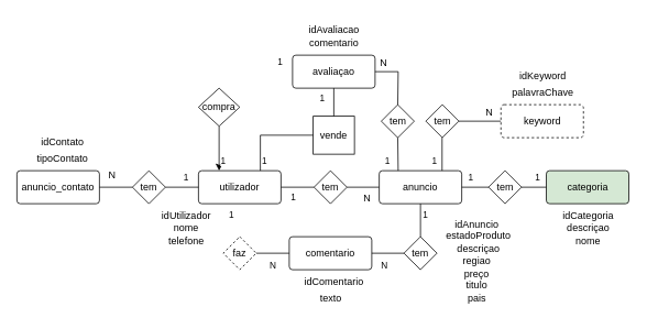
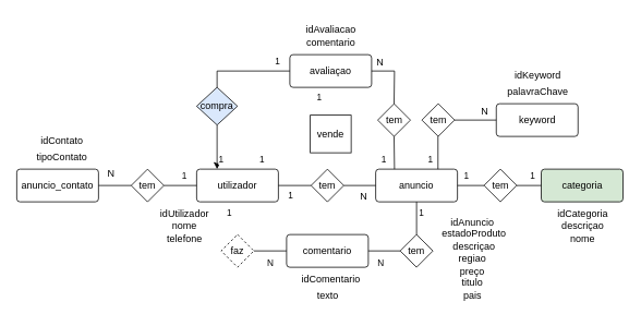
  <mxCell id="0" />
  <mxCell id="1" parent="0" />
  <mxCell id="2" value="&lt;font style=&quot;vertical-align: inherit;&quot;&gt;&lt;font style=&quot;vertical-align: inherit;&quot;&gt;&lt;font style=&quot;vertical-align: inherit;&quot;&gt;&lt;font style=&quot;vertical-align: inherit;&quot;&gt;utilizador&lt;/font&gt;&lt;/font&gt;&lt;/font&gt;&lt;/font&gt;" style="rounded=1;arcSize=10;whiteSpace=wrap;html=1;align=center;" parent="1" vertex="1"><mxGeometry x="240" y="206" width="100" height="40" as="geometry" /></mxCell>
  <mxCell id="3" value="&lt;font style=&quot;vertical-align: inherit;&quot;&gt;&lt;font style=&quot;vertical-align: inherit;&quot;&gt;&lt;font style=&quot;vertical-align: inherit;&quot;&gt;&lt;font style=&quot;vertical-align: inherit;&quot;&gt;&lt;font style=&quot;vertical-align: inherit;&quot;&gt;&lt;font style=&quot;vertical-align: inherit;&quot;&gt;anuncio&lt;/font&gt;&lt;/font&gt;&lt;/font&gt;&lt;/font&gt;&lt;/font&gt;&lt;/font&gt;" style="rounded=1;arcSize=10;whiteSpace=wrap;html=1;align=center;" parent="1" vertex="1"><mxGeometry x="459" y="206" width="100" height="40" as="geometry" /></mxCell>
  <mxCell id="4" value="&lt;font style=&quot;vertical-align: inherit;&quot;&gt;&lt;font style=&quot;vertical-align: inherit;&quot;&gt;anuncio_contato&lt;/font&gt;&lt;/font&gt;" style="rounded=1;arcSize=10;whiteSpace=wrap;html=1;align=center;" parent="1" vertex="1"><mxGeometry x="20" y="206" width="100" height="40" as="geometry" /></mxCell>
  <mxCell id="5" value="&lt;font style=&quot;vertical-align: inherit;&quot;&gt;&lt;font style=&quot;vertical-align: inherit;&quot;&gt;&lt;font style=&quot;vertical-align: inherit;&quot;&gt;&lt;font style=&quot;vertical-align: inherit;&quot;&gt;idUtilizador&lt;/font&gt;&lt;/font&gt;&lt;/font&gt;&lt;/font&gt;" style="text;html=1;align=center;verticalAlign=middle;resizable=0;points=[];autosize=1;strokeColor=none;fillColor=none;fontSize=12;" parent="1" vertex="1"><mxGeometry x="185" y="246" width="80" height="30" as="geometry" /></mxCell>
  <mxCell id="6" value="&lt;font style=&quot;vertical-align: inherit;&quot;&gt;&lt;font style=&quot;vertical-align: inherit;&quot;&gt;&lt;font style=&quot;vertical-align: inherit;&quot;&gt;&lt;font style=&quot;vertical-align: inherit;&quot;&gt;&lt;font style=&quot;vertical-align: inherit;&quot;&gt;&lt;font style=&quot;vertical-align: inherit;&quot;&gt;telefone&lt;/font&gt;&lt;/font&gt;&lt;/font&gt;&lt;/font&gt;&lt;/font&gt;&lt;/font&gt;" style="text;html=1;align=center;verticalAlign=middle;resizable=0;points=[];autosize=1;strokeColor=none;fillColor=none;fontSize=12;" parent="1" vertex="1"><mxGeometry x="190" y="276" width="70" height="30" as="geometry" /></mxCell>
  <mxCell id="7" value="&lt;font style=&quot;vertical-align: inherit;&quot;&gt;&lt;font style=&quot;vertical-align: inherit;&quot;&gt;&lt;font style=&quot;vertical-align: inherit;&quot;&gt;&lt;font style=&quot;vertical-align: inherit;&quot;&gt;&lt;font style=&quot;vertical-align: inherit;&quot;&gt;&lt;font style=&quot;vertical-align: inherit;&quot;&gt;&lt;font style=&quot;vertical-align: inherit;&quot;&gt;&lt;font style=&quot;vertical-align: inherit;&quot;&gt;nome&lt;/font&gt;&lt;/font&gt;&lt;/font&gt;&lt;/font&gt;&lt;/font&gt;&lt;/font&gt;&lt;/font&gt;&lt;/font&gt;" style="text;html=1;align=center;verticalAlign=middle;resizable=0;points=[];autosize=1;strokeColor=none;fillColor=none;fontSize=12;" parent="1" vertex="1"><mxGeometry x="200" y="261" width="50" height="30" as="geometry" /></mxCell>
  <mxCell id="8" value="1" style="edgeLabel;html=1;align=center;verticalAlign=middle;resizable=0;points=[];" parent="1" vertex="1" connectable="0"><mxGeometry x="489" y="196.002" as="geometry"><mxPoint x="-21" y="-3" as="offset" /></mxGeometry></mxCell>
  <mxCell id="9" value="tem" style="rhombus;whiteSpace=wrap;html=1;" parent="1" vertex="1"><mxGeometry x="160" y="206" width="40" height="40" as="geometry" /></mxCell>
  <mxCell id="10" value="" style="endArrow=none;html=1;rounded=0;exitX=0;exitY=0.5;exitDx=0;exitDy=0;" parent="1" source="9" edge="1" target="4"><mxGeometry width="50" height="50" relative="1" as="geometry"><mxPoint x="499.5" y="366" as="sourcePoint" /><mxPoint x="500.5" y="406" as="targetPoint" /></mxGeometry></mxCell>
  <mxCell id="11" value="tem" style="rhombus;whiteSpace=wrap;html=1;" parent="1" vertex="1"><mxGeometry x="380" y="206" width="40" height="40" as="geometry" /></mxCell>
  <mxCell id="12" value="" style="endArrow=none;html=1;rounded=0;entryX=1;entryY=0.5;entryDx=0;entryDy=0;exitX=0;exitY=0.5;exitDx=0;exitDy=0;" parent="1" source="11" target="2" edge="1"><mxGeometry width="50" height="50" relative="1" as="geometry"><mxPoint x="370" y="246" as="sourcePoint" /><mxPoint x="500.23" y="296" as="targetPoint" /></mxGeometry></mxCell>
  <mxCell id="13" value="" style="endArrow=none;html=1;rounded=0;exitX=1;exitY=0.5;exitDx=0;exitDy=0;entryX=0;entryY=0.5;entryDx=0;entryDy=0;" parent="1" source="11" target="3" edge="1"><mxGeometry width="50" height="50" relative="1" as="geometry"><mxPoint x="530" y="256" as="sourcePoint" /><mxPoint x="530.5" y="296" as="targetPoint" /></mxGeometry></mxCell>
  <mxCell id="14" value="&lt;font style=&quot;vertical-align: inherit;&quot;&gt;&lt;font style=&quot;vertical-align: inherit;&quot;&gt;&lt;font style=&quot;vertical-align: inherit;&quot;&gt;&lt;font style=&quot;vertical-align: inherit;&quot;&gt;comentario&lt;/font&gt;&lt;/font&gt;&lt;/font&gt;&lt;/font&gt;" style="rounded=1;arcSize=10;whiteSpace=wrap;html=1;align=center;" vertex="1" parent="1"><mxGeometry x="350" y="286" width="100" height="40" as="geometry" /></mxCell>
  <mxCell id="15" value="" style="endArrow=none;html=1;rounded=0;exitX=0;exitY=0.5;exitDx=0;exitDy=0;entryX=1;entryY=0.5;entryDx=0;entryDy=0;" edge="1" parent="1" source="2" target="9"><mxGeometry width="50" height="50" relative="1" as="geometry"><mxPoint x="278.5" y="296" as="sourcePoint" /><mxPoint x="489" y="316" as="targetPoint" /></mxGeometry></mxCell>
  <mxCell id="16" value="tem" style="rhombus;whiteSpace=wrap;html=1;" vertex="1" parent="1"><mxGeometry x="489" y="286" width="40" height="40" as="geometry" /></mxCell>
  <mxCell id="17" value="" style="endArrow=none;html=1;rounded=0;exitX=0;exitY=0.5;exitDx=0;exitDy=0;entryX=1;entryY=0.5;entryDx=0;entryDy=0;" edge="1" parent="1" source="16" target="14"><mxGeometry width="50" height="50" relative="1" as="geometry"><mxPoint x="475.5" y="371" as="sourcePoint" /><mxPoint x="456.5" y="371" as="targetPoint" /></mxGeometry></mxCell>
  <mxCell id="18" value="" style="endArrow=none;html=1;rounded=0;exitX=0.5;exitY=0;exitDx=0;exitDy=0;entryX=0.5;entryY=1;entryDx=0;entryDy=0;" edge="1" parent="1" source="16" target="3"><mxGeometry width="50" height="50" relative="1" as="geometry"><mxPoint x="635.5" y="381" as="sourcePoint" /><mxPoint x="566.5" y="351" as="targetPoint" /></mxGeometry></mxCell>
  <mxCell id="19" value="N" style="text;html=1;align=center;verticalAlign=middle;resizable=0;points=[];autosize=1;strokeColor=none;fillColor=none;" vertex="1" parent="1"><mxGeometry x="429" y="225" width="30" height="30" as="geometry" /></mxCell>
  <mxCell id="20" value="1" style="edgeLabel;html=1;align=center;verticalAlign=middle;resizable=0;points=[];" vertex="1" connectable="0" parent="1"><mxGeometry x="375" y="240.002" as="geometry"><mxPoint x="-21" y="-3" as="offset" /></mxGeometry></mxCell>
  <mxCell id="21" value="N" style="text;html=1;align=center;verticalAlign=middle;resizable=0;points=[];autosize=1;strokeColor=none;fillColor=none;" vertex="1" parent="1"><mxGeometry x="120" y="196" width="30" height="30" as="geometry" /></mxCell>
  <mxCell id="22" value="1" style="edgeLabel;html=1;align=center;verticalAlign=middle;resizable=0;points=[];" vertex="1" connectable="0" parent="1"><mxGeometry x="245" y="216.002" as="geometry"><mxPoint x="-21" y="-3" as="offset" /></mxGeometry></mxCell>
  <mxCell id="23" value="N" style="text;html=1;align=center;verticalAlign=middle;resizable=0;points=[];autosize=1;strokeColor=none;fillColor=none;fontSize=11;" vertex="1" parent="1"><mxGeometry x="450" y="306" width="30" height="30" as="geometry" /></mxCell>
  <mxCell id="24" value="1" style="edgeLabel;html=1;align=center;verticalAlign=middle;resizable=0;points=[];" vertex="1" connectable="0" parent="1"><mxGeometry x="535.5" y="261.002" as="geometry"><mxPoint x="-21" y="-3" as="offset" /></mxGeometry></mxCell>
  <mxCell id="25" value="&lt;font style=&quot;vertical-align: inherit;&quot;&gt;&lt;font style=&quot;vertical-align: inherit;&quot;&gt;&lt;font style=&quot;vertical-align: inherit;&quot;&gt;&lt;font style=&quot;vertical-align: inherit;&quot;&gt;idAnuncio&lt;/font&gt;&lt;/font&gt;&lt;/font&gt;&lt;/font&gt;" style="text;html=1;align=center;verticalAlign=middle;resizable=0;points=[];autosize=1;strokeColor=none;fillColor=none;fontSize=12;" vertex="1" parent="1"><mxGeometry x="536.5" y="256" width="80" height="30" as="geometry" /></mxCell>
  <mxCell id="26" value="&lt;font style=&quot;vertical-align: inherit;&quot;&gt;&lt;font style=&quot;vertical-align: inherit;&quot;&gt;&lt;font style=&quot;vertical-align: inherit;&quot;&gt;&lt;font style=&quot;vertical-align: inherit;&quot;&gt;titulo&lt;/font&gt;&lt;/font&gt;&lt;/font&gt;&lt;/font&gt;" style="text;html=1;align=center;verticalAlign=middle;resizable=0;points=[];autosize=1;strokeColor=none;fillColor=none;fontSize=12;" vertex="1" parent="1"><mxGeometry x="551.5" y="330" width="50" height="30" as="geometry" /></mxCell>
  <mxCell id="27" value="&lt;font style=&quot;vertical-align: inherit;&quot;&gt;&lt;font style=&quot;vertical-align: inherit;&quot;&gt;&lt;font style=&quot;vertical-align: inherit;&quot;&gt;&lt;font style=&quot;vertical-align: inherit;&quot;&gt;descriçao&lt;/font&gt;&lt;/font&gt;&lt;/font&gt;&lt;/font&gt;" style="text;html=1;align=center;verticalAlign=middle;resizable=0;points=[];autosize=1;strokeColor=none;fillColor=none;fontSize=12;" vertex="1" parent="1"><mxGeometry x="544" y="286" width="70" height="30" as="geometry" /></mxCell>
  <mxCell id="28" value="&lt;font style=&quot;vertical-align: inherit;&quot;&gt;&lt;font style=&quot;vertical-align: inherit;&quot;&gt;&lt;font style=&quot;vertical-align: inherit;&quot;&gt;&lt;font style=&quot;vertical-align: inherit;&quot;&gt;preço&lt;/font&gt;&lt;/font&gt;&lt;/font&gt;&lt;/font&gt;" style="text;html=1;align=center;verticalAlign=middle;resizable=0;points=[];autosize=1;strokeColor=none;fillColor=none;fontSize=12;" vertex="1" parent="1"><mxGeometry x="551.5" y="316" width="50" height="30" as="geometry" /></mxCell>
  <mxCell id="29" value="&lt;font style=&quot;vertical-align: inherit;&quot;&gt;&lt;font style=&quot;vertical-align: inherit;&quot;&gt;&lt;font style=&quot;vertical-align: inherit;&quot;&gt;&lt;font style=&quot;vertical-align: inherit;&quot;&gt;estadoProduto&lt;/font&gt;&lt;/font&gt;&lt;/font&gt;&lt;/font&gt;" style="text;html=1;align=center;verticalAlign=middle;resizable=0;points=[];autosize=1;strokeColor=none;fillColor=none;fontSize=12;" vertex="1" parent="1"><mxGeometry x="529" y="270" width="100" height="30" as="geometry" /></mxCell>
  <mxCell id="30" value="&lt;font style=&quot;vertical-align: inherit;&quot;&gt;&lt;font style=&quot;vertical-align: inherit;&quot;&gt;&lt;font style=&quot;vertical-align: inherit;&quot;&gt;&lt;font style=&quot;vertical-align: inherit;&quot;&gt;pais&lt;/font&gt;&lt;/font&gt;&lt;/font&gt;&lt;/font&gt;" style="text;html=1;align=center;verticalAlign=middle;resizable=0;points=[];autosize=1;strokeColor=none;fillColor=none;fontSize=12;" vertex="1" parent="1"><mxGeometry x="551.5" y="346" width="50" height="30" as="geometry" /></mxCell>
  <mxCell id="31" value="&lt;font style=&quot;vertical-align: inherit;&quot;&gt;&lt;font style=&quot;vertical-align: inherit;&quot;&gt;&lt;font style=&quot;vertical-align: inherit;&quot;&gt;&lt;font style=&quot;vertical-align: inherit;&quot;&gt;regiao&lt;/font&gt;&lt;/font&gt;&lt;/font&gt;&lt;/font&gt;" style="text;html=1;align=center;verticalAlign=middle;resizable=0;points=[];autosize=1;strokeColor=none;fillColor=none;fontSize=12;" vertex="1" parent="1"><mxGeometry x="546.5" y="300" width="60" height="30" as="geometry" /></mxCell>
  <mxCell id="32" value="&lt;font style=&quot;vertical-align: inherit;&quot;&gt;&lt;font style=&quot;vertical-align: inherit;&quot;&gt;&lt;font style=&quot;vertical-align: inherit;&quot;&gt;&lt;font style=&quot;vertical-align: inherit;&quot;&gt;avaliaçao&lt;/font&gt;&lt;/font&gt;&lt;/font&gt;&lt;/font&gt;" style="rounded=1;arcSize=10;whiteSpace=wrap;html=1;align=center;" vertex="1" parent="1"><mxGeometry x="354" y="66" width="100" height="40" as="geometry" /></mxCell>
- <mxCell id="33" value="&lt;font style=&quot;vertical-align: inherit;&quot;&gt;&lt;font style=&quot;vertical-align: inherit;&quot;&gt;&lt;font style=&quot;vertical-align: inherit;&quot;&gt;&lt;font style=&quot;vertical-align: inherit;&quot;&gt;&lt;font style=&quot;vertical-align: inherit;&quot;&gt;&lt;font style=&quot;vertical-align: inherit;&quot;&gt;keyword&lt;/font&gt;&lt;/font&gt;&lt;/font&gt;&lt;/font&gt;&lt;/font&gt;&lt;/font&gt;" style="rounded=1;arcSize=10;whiteSpace=wrap;html=1;align=center;dashed=1;" vertex="1" parent="1"><mxGeometry x="606.5" y="126" width="100" height="40" as="geometry" /></mxCell>
+ <mxCell id="33" value="&lt;font style=&quot;vertical-align: inherit;&quot;&gt;&lt;font style=&quot;vertical-align: inherit;&quot;&gt;&lt;font style=&quot;vertical-align: inherit;&quot;&gt;&lt;font style=&quot;vertical-align: inherit;&quot;&gt;&lt;font style=&quot;vertical-align: inherit;&quot;&gt;&lt;font style=&quot;vertical-align: inherit;&quot;&gt;keyword&lt;/font&gt;&lt;/font&gt;&lt;/font&gt;&lt;/font&gt;&lt;/font&gt;&lt;/font&gt;" style="rounded=1;arcSize=10;whiteSpace=wrap;html=1;align=center;" vertex="1" parent="1"><mxGeometry x="606.5" y="126" width="100" height="40" as="geometry" /></mxCell>
  <mxCell id="34" value="tem" style="rhombus;whiteSpace=wrap;html=1;" vertex="1" parent="1"><mxGeometry x="515.5" y="126" width="40" height="40" as="geometry" /></mxCell>
  <mxCell id="35" value="N" style="text;html=1;align=center;verticalAlign=middle;resizable=0;points=[];autosize=1;strokeColor=none;fillColor=none;" vertex="1" parent="1"><mxGeometry x="449" y="60" width="30" height="30" as="geometry" /></mxCell>
  <mxCell id="36" value="tem" style="rhombus;whiteSpace=wrap;html=1;" vertex="1" parent="1"><mxGeometry x="461.5" y="126" width="40" height="40" as="geometry" /></mxCell>
  <mxCell id="37" value="" style="endArrow=none;html=1;rounded=0;exitX=0.5;exitY=1;exitDx=0;exitDy=0;entryX=0.75;entryY=0;entryDx=0;entryDy=0;" edge="1" parent="1" source="36"><mxGeometry width="50" height="50" relative="1" as="geometry"><mxPoint x="481" y="166" as="sourcePoint" /><mxPoint x="482" y="206" as="targetPoint" /></mxGeometry></mxCell>
  <mxCell id="38" value="N" style="text;html=1;align=center;verticalAlign=middle;resizable=0;points=[];autosize=1;strokeColor=none;fillColor=none;" vertex="1" parent="1"><mxGeometry x="576.5" y="120" width="30" height="30" as="geometry" /></mxCell>
  <mxCell id="39" value="1" style="edgeLabel;html=1;align=center;verticalAlign=middle;resizable=0;points=[];" vertex="1" connectable="0" parent="1"><mxGeometry x="671.5" y="216.002" as="geometry"><mxPoint x="-21" y="-3" as="offset" /></mxGeometry></mxCell>
  <mxCell id="40" value="&lt;font style=&quot;vertical-align: inherit;&quot;&gt;&lt;font style=&quot;vertical-align: inherit;&quot;&gt;&lt;font style=&quot;vertical-align: inherit;&quot;&gt;&lt;font style=&quot;vertical-align: inherit;&quot;&gt;idContato&lt;/font&gt;&lt;/font&gt;&lt;/font&gt;&lt;/font&gt;" style="text;html=1;align=center;verticalAlign=middle;resizable=0;points=[];autosize=1;strokeColor=none;fillColor=none;fontSize=12;" vertex="1" parent="1"><mxGeometry x="40" y="156" width="70" height="30" as="geometry" /></mxCell>
  <mxCell id="41" value="&lt;font style=&quot;vertical-align: inherit;&quot;&gt;&lt;font style=&quot;vertical-align: inherit;&quot;&gt;&lt;font style=&quot;vertical-align: inherit;&quot;&gt;&lt;font style=&quot;vertical-align: inherit;&quot;&gt;tipoContato&lt;/font&gt;&lt;/font&gt;&lt;/font&gt;&lt;/font&gt;" style="text;html=1;align=center;verticalAlign=middle;resizable=0;points=[];autosize=1;strokeColor=none;fillColor=none;fontSize=12;" vertex="1" parent="1"><mxGeometry x="35" y="176" width="80" height="30" as="geometry" /></mxCell>
  <mxCell id="42" value="faz" style="rhombus;whiteSpace=wrap;html=1;dashed=1;" vertex="1" parent="1"><mxGeometry x="270" y="286" width="40" height="40" as="geometry" /></mxCell>
  <mxCell id="43" value="" style="endArrow=none;html=1;rounded=0;exitX=0;exitY=0.5;exitDx=0;exitDy=0;entryX=1;entryY=0.5;entryDx=0;entryDy=0;" edge="1" parent="1" source="14" target="42"><mxGeometry width="50" height="50" relative="1" as="geometry"><mxPoint x="340" y="320.76" as="sourcePoint" /><mxPoint x="301" y="320.76" as="targetPoint" /></mxGeometry></mxCell>
  <mxCell id="44" value="N" style="text;html=1;align=center;verticalAlign=middle;resizable=0;points=[];autosize=1;strokeColor=none;fillColor=none;fontSize=11;" vertex="1" parent="1"><mxGeometry x="315" y="306" width="30" height="30" as="geometry" /></mxCell>
  <mxCell id="45" value="1" style="edgeLabel;html=1;align=center;verticalAlign=middle;resizable=0;points=[];" vertex="1" connectable="0" parent="1"><mxGeometry x="300" y="261.002" as="geometry"><mxPoint x="-21" y="-3" as="offset" /></mxGeometry></mxCell>
  <mxCell id="46" value="idComentario" style="text;align=center;verticalAlign=middle;resizable=0;points=[];autosize=1;strokeColor=none;fillColor=none;fontSize=12;html=1;" vertex="1" parent="1"><mxGeometry x="359" y="326" width="90" height="30" as="geometry" /></mxCell>
  <mxCell id="47" value="&lt;font style=&quot;vertical-align: inherit;&quot;&gt;&lt;font style=&quot;vertical-align: inherit;&quot;&gt;&lt;font style=&quot;vertical-align: inherit;&quot;&gt;&lt;font style=&quot;vertical-align: inherit;&quot;&gt;texto&lt;/font&gt;&lt;/font&gt;&lt;/font&gt;&lt;/font&gt;" style="text;html=1;align=center;verticalAlign=middle;resizable=0;points=[];autosize=1;strokeColor=none;fillColor=none;fontSize=12;" vertex="1" parent="1"><mxGeometry x="375" y="346" width="50" height="30" as="geometry" /></mxCell>
  <mxCell id="48" value="&lt;font style=&quot;vertical-align: inherit;&quot;&gt;&lt;font style=&quot;vertical-align: inherit;&quot;&gt;&lt;font style=&quot;vertical-align: inherit;&quot;&gt;&lt;font style=&quot;vertical-align: inherit;&quot;&gt;idKeyword&lt;/font&gt;&lt;/font&gt;&lt;/font&gt;&lt;/font&gt;" style="text;html=1;align=center;verticalAlign=middle;resizable=0;points=[];autosize=1;strokeColor=none;fillColor=none;fontSize=12;" vertex="1" parent="1"><mxGeometry x="616.5" y="76" width="80" height="30" as="geometry" /></mxCell>
  <mxCell id="49" value="&lt;font style=&quot;vertical-align: inherit;&quot;&gt;&lt;font style=&quot;vertical-align: inherit;&quot;&gt;&lt;font style=&quot;vertical-align: inherit;&quot;&gt;&lt;font style=&quot;vertical-align: inherit;&quot;&gt;palavraChave&lt;/font&gt;&lt;/font&gt;&lt;/font&gt;&lt;/font&gt;" style="text;html=1;align=center;verticalAlign=middle;resizable=0;points=[];autosize=1;strokeColor=none;fillColor=none;fontSize=12;" vertex="1" parent="1"><mxGeometry x="606.5" y="96" width="100" height="30" as="geometry" /></mxCell>
  <mxCell id="50" value="&lt;font style=&quot;vertical-align: inherit;&quot;&gt;&lt;font style=&quot;vertical-align: inherit;&quot;&gt;&lt;font style=&quot;vertical-align: inherit;&quot;&gt;&lt;font style=&quot;vertical-align: inherit;&quot;&gt;categoria&lt;/font&gt;&lt;/font&gt;&lt;/font&gt;&lt;/font&gt;" style="rounded=1;arcSize=10;whiteSpace=wrap;html=1;align=center;fillColor=#d5e8d4;" vertex="1" parent="1"><mxGeometry x="661.5" y="206" width="100" height="40" as="geometry" /></mxCell>
  <mxCell id="51" value="tem" style="rhombus;whiteSpace=wrap;html=1;" vertex="1" parent="1"><mxGeometry x="591.5" y="206" width="40" height="40" as="geometry" /></mxCell>
  <mxCell id="52" value="" style="endArrow=none;html=1;rounded=0;exitX=0;exitY=0.5;exitDx=0;exitDy=0;entryX=1;entryY=0.5;entryDx=0;entryDy=0;" edge="1" parent="1" source="50" target="51"><mxGeometry width="50" height="50" relative="1" as="geometry"><mxPoint x="675.5" y="226" as="sourcePoint" /><mxPoint x="924.5" y="316" as="targetPoint" /></mxGeometry></mxCell>
  <mxCell id="53" value="" style="endArrow=none;html=1;rounded=0;exitX=0;exitY=0.5;exitDx=0;exitDy=0;entryX=1;entryY=0.5;entryDx=0;entryDy=0;" edge="1" parent="1" source="51" target="3"><mxGeometry width="50" height="50" relative="1" as="geometry"><mxPoint x="629.5" y="261" as="sourcePoint" /><mxPoint x="590" y="261" as="targetPoint" /></mxGeometry></mxCell>
  <mxCell id="54" value="&lt;font style=&quot;vertical-align: inherit;&quot;&gt;&lt;font style=&quot;vertical-align: inherit;&quot;&gt;&lt;font style=&quot;vertical-align: inherit;&quot;&gt;&lt;font style=&quot;vertical-align: inherit;&quot;&gt;idCategoria&lt;/font&gt;&lt;/font&gt;&lt;/font&gt;&lt;/font&gt;" style="text;html=1;align=center;verticalAlign=middle;resizable=0;points=[];autosize=1;strokeColor=none;fillColor=none;fontSize=12;" vertex="1" parent="1"><mxGeometry x="671.5" y="246" width="80" height="30" as="geometry" /></mxCell>
  <mxCell id="55" value="nome" style="text;html=1;align=center;verticalAlign=middle;resizable=0;points=[];autosize=1;strokeColor=none;fillColor=none;fontSize=12;" vertex="1" parent="1"><mxGeometry x="686.5" y="276" width="50" height="30" as="geometry" /></mxCell>
  <mxCell id="56" value="descriçao" style="text;html=1;align=center;verticalAlign=middle;resizable=0;points=[];autosize=1;strokeColor=none;fillColor=none;fontSize=12;" vertex="1" parent="1"><mxGeometry x="676.5" y="261" width="70" height="30" as="geometry" /></mxCell>
  <mxCell id="57" value="" style="endArrow=none;html=1;rounded=0;exitX=0;exitY=0.5;exitDx=0;exitDy=0;entryX=1;entryY=0.5;entryDx=0;entryDy=0;" edge="1" parent="1" source="33" target="34"><mxGeometry width="50" height="50" relative="1" as="geometry"><mxPoint x="606.5" y="145.7" as="sourcePoint" /><mxPoint x="576.5" y="145.7" as="targetPoint" /></mxGeometry></mxCell>
  <mxCell id="58" value="" style="endArrow=none;html=1;rounded=0;exitX=0.5;exitY=1;exitDx=0;exitDy=0;entryX=0.75;entryY=0;entryDx=0;entryDy=0;" edge="1" parent="1"><mxGeometry width="50" height="50" relative="1" as="geometry"><mxPoint x="535.21" y="166" as="sourcePoint" /><mxPoint x="535.21" y="206" as="targetPoint" /></mxGeometry></mxCell>
  <mxCell id="59" value="" style="endArrow=none;html=1;rounded=0;exitX=1;exitY=0.5;exitDx=0;exitDy=0;entryX=0.5;entryY=0;entryDx=0;entryDy=0;" edge="1" parent="1" source="32" target="36"><mxGeometry width="50" height="50" relative="1" as="geometry"><mxPoint x="480" y="71" as="sourcePoint" /><mxPoint x="480" y="111" as="targetPoint" /><Array as="points"><mxPoint x="482" y="86" /></Array></mxGeometry></mxCell>
  <mxCell id="60" value="vende" style="whiteSpace=wrap;html=1;rounded=0;" vertex="1" parent="1"><mxGeometry x="379" y="140" width="50" height="46" as="geometry" /></mxCell>
  <mxCell id="61" value="" style="endArrow=classic;html=1;rounded=0;exitX=0.5;exitY=1;exitDx=0;exitDy=0;entryX=0.25;entryY=0;entryDx=0;entryDy=0;" edge="1" parent="1" source="63" target="2"><mxGeometry width="50" height="50" relative="1" as="geometry"><mxPoint x="280" y="170" as="sourcePoint" /><mxPoint x="280" y="200" as="targetPoint" /></mxGeometry></mxCell>
- <mxCell id="62" value="" style="endArrow=none;html=1;rounded=0;entryX=0.75;entryY=0;entryDx=0;entryDy=0;exitX=0;exitY=0.5;exitDx=0;exitDy=0;" edge="1" parent="1" source="60" target="2"><mxGeometry width="50" height="50" relative="1" as="geometry"><mxPoint x="320" y="170" as="sourcePoint" /><mxPoint x="330" y="180" as="targetPoint" /><Array as="points"><mxPoint x="315" y="163" /></Array></mxGeometry></mxCell>
- <mxCell id="63" value="compra" style="rhombus;whiteSpace=wrap;html=1;" vertex="1" parent="1"><mxGeometry x="240" y="106" width="50" height="46" as="geometry" /></mxCell>
- <mxCell id="65" value="" style="endArrow=none;html=1;rounded=0;entryX=0.5;entryY=0;entryDx=0;entryDy=0;exitX=0.5;exitY=1;exitDx=0;exitDy=0;" edge="1" parent="1" source="32" target="60"><mxGeometry width="50" height="50" relative="1" as="geometry"><mxPoint x="315" y="70" as="sourcePoint" /><mxPoint x="315" y="116" as="targetPoint" /><Array as="points"><mxPoint x="404" y="140" /></Array></mxGeometry></mxCell>
+ <mxCell id="63" value="compra" style="rhombus;whiteSpace=wrap;html=1;fillColor=#dae8fc;" vertex="1" parent="1"><mxGeometry x="240" y="106" width="50" height="46" as="geometry" /></mxCell>
+ <mxCell id="64" value="" style="endArrow=none;html=1;rounded=0;exitX=0;exitY=0.5;exitDx=0;exitDy=0;entryX=0.5;entryY=0;entryDx=0;entryDy=0;" edge="1" parent="1" source="32" target="63"><mxGeometry width="50" height="50" relative="1" as="geometry"><mxPoint x="265" y="70" as="sourcePoint" /><mxPoint x="265" y="116" as="targetPoint" /><Array as="points"><mxPoint x="265" y="86" /></Array></mxGeometry></mxCell>
  <mxCell id="66" value="1" style="edgeLabel;html=1;align=center;verticalAlign=middle;resizable=0;points=[];" vertex="1" connectable="0" parent="1"><mxGeometry x="340" y="196.002" as="geometry"><mxPoint x="-21" y="-3" as="offset" /></mxGeometry></mxCell>
  <mxCell id="67" value="1" style="edgeLabel;html=1;align=center;verticalAlign=middle;resizable=0;points=[];" vertex="1" connectable="0" parent="1"><mxGeometry x="290" y="196.002" as="geometry"><mxPoint x="-21" y="-3" as="offset" /></mxGeometry></mxCell>
  <mxCell id="68" value="1" style="edgeLabel;html=1;align=center;verticalAlign=middle;resizable=0;points=[];" vertex="1" connectable="0" parent="1"><mxGeometry x="359" y="76.002" as="geometry"><mxPoint x="-21" y="-3" as="offset" /></mxGeometry></mxCell>
  <mxCell id="69" value="1" style="edgeLabel;html=1;align=center;verticalAlign=middle;resizable=0;points=[];" vertex="1" connectable="0" parent="1"><mxGeometry x="410" y="120.002" as="geometry"><mxPoint x="-21" y="-3" as="offset" /></mxGeometry></mxCell>
  <mxCell id="70" value="1" style="edgeLabel;html=1;align=center;verticalAlign=middle;resizable=0;points=[];" vertex="1" connectable="0" parent="1"><mxGeometry x="546.5" y="196.002" as="geometry"><mxPoint x="-21" y="-3" as="offset" /></mxGeometry></mxCell>
  <mxCell id="71" value="1" style="edgeLabel;html=1;align=center;verticalAlign=middle;resizable=0;points=[];" vertex="1" connectable="0" parent="1"><mxGeometry x="590" y="216.002" as="geometry"><mxPoint x="-21" y="-3" as="offset" /></mxGeometry></mxCell>
  <mxCell id="72" value="&lt;font style=&quot;vertical-align: inherit;&quot;&gt;&lt;font style=&quot;vertical-align: inherit;&quot;&gt;&lt;font style=&quot;vertical-align: inherit;&quot;&gt;&lt;font style=&quot;vertical-align: inherit;&quot;&gt;idAvaliacao&lt;/font&gt;&lt;/font&gt;&lt;/font&gt;&lt;/font&gt;" style="text;html=1;align=center;verticalAlign=middle;resizable=0;points=[];autosize=1;strokeColor=none;fillColor=none;fontSize=12;" vertex="1" parent="1"><mxGeometry x="364" y="20" width="80" height="30" as="geometry" /></mxCell>
  <mxCell id="73" value="&lt;font style=&quot;vertical-align: inherit;&quot;&gt;&lt;font style=&quot;vertical-align: inherit;&quot;&gt;&lt;font style=&quot;vertical-align: inherit;&quot;&gt;&lt;font style=&quot;vertical-align: inherit;&quot;&gt;comentario&lt;/font&gt;&lt;/font&gt;&lt;/font&gt;&lt;/font&gt;" style="text;html=1;align=center;verticalAlign=middle;resizable=0;points=[];autosize=1;strokeColor=none;fillColor=none;fontSize=12;" vertex="1" parent="1"><mxGeometry x="364" y="36" width="80" height="30" as="geometry" /></mxCell>
